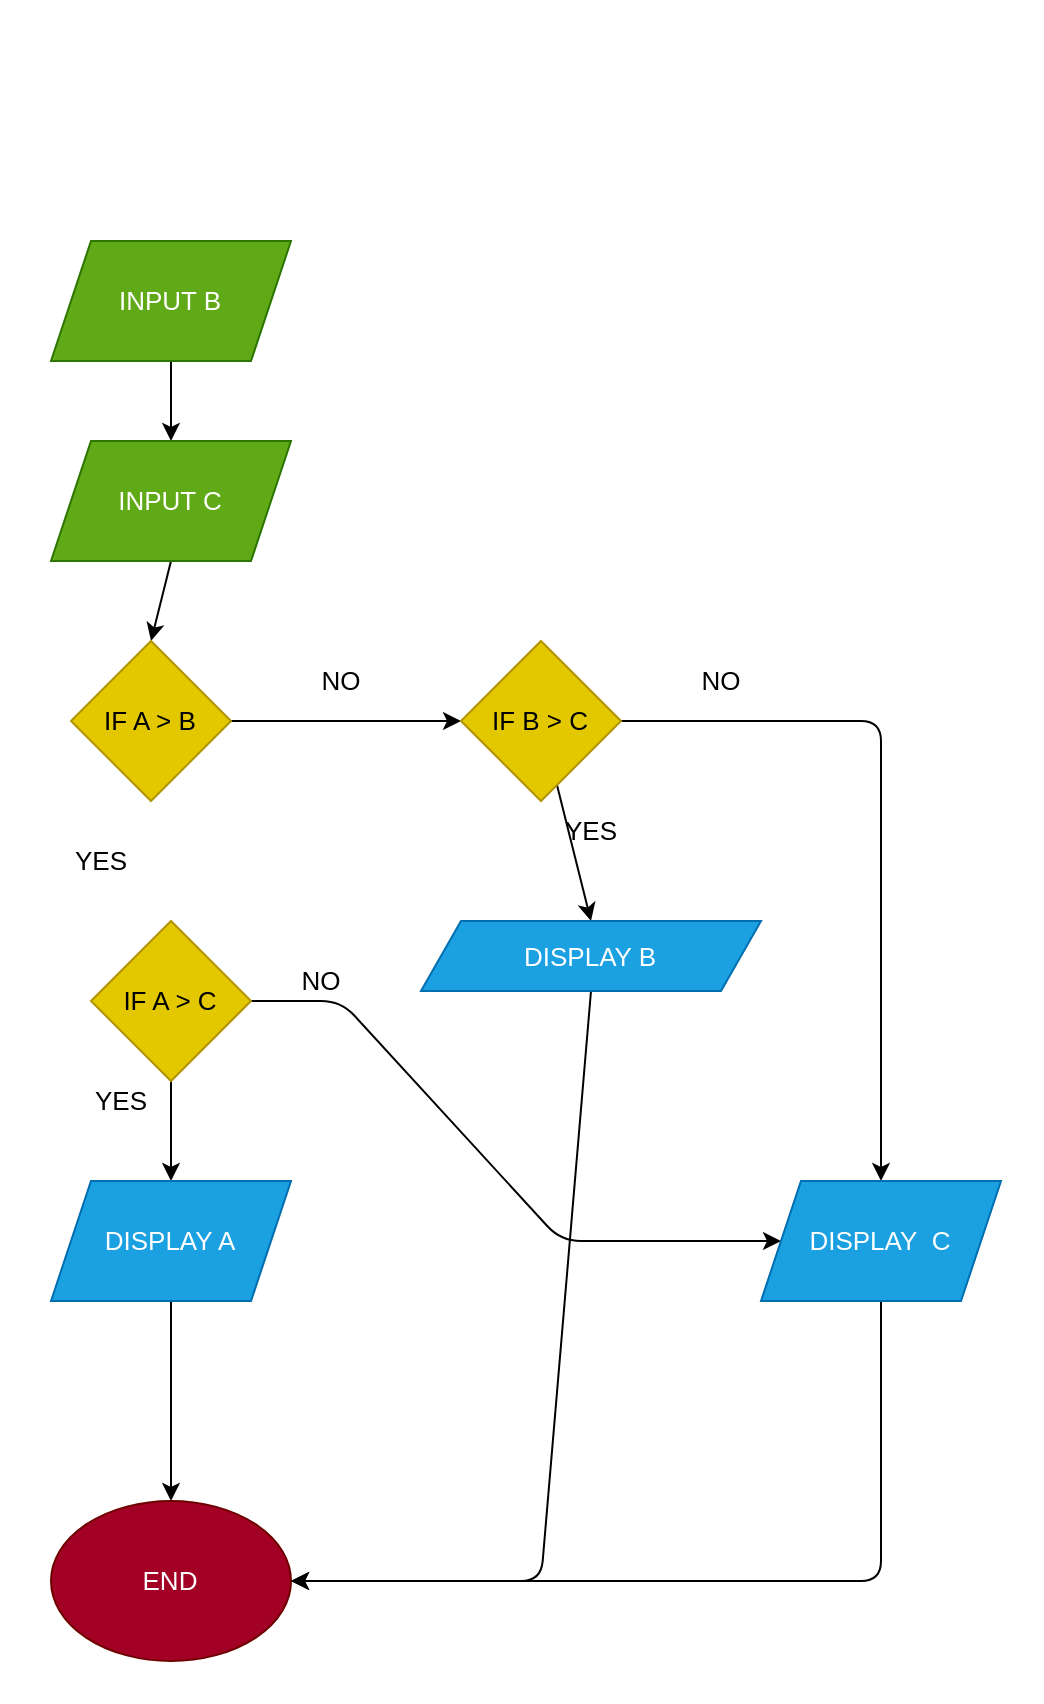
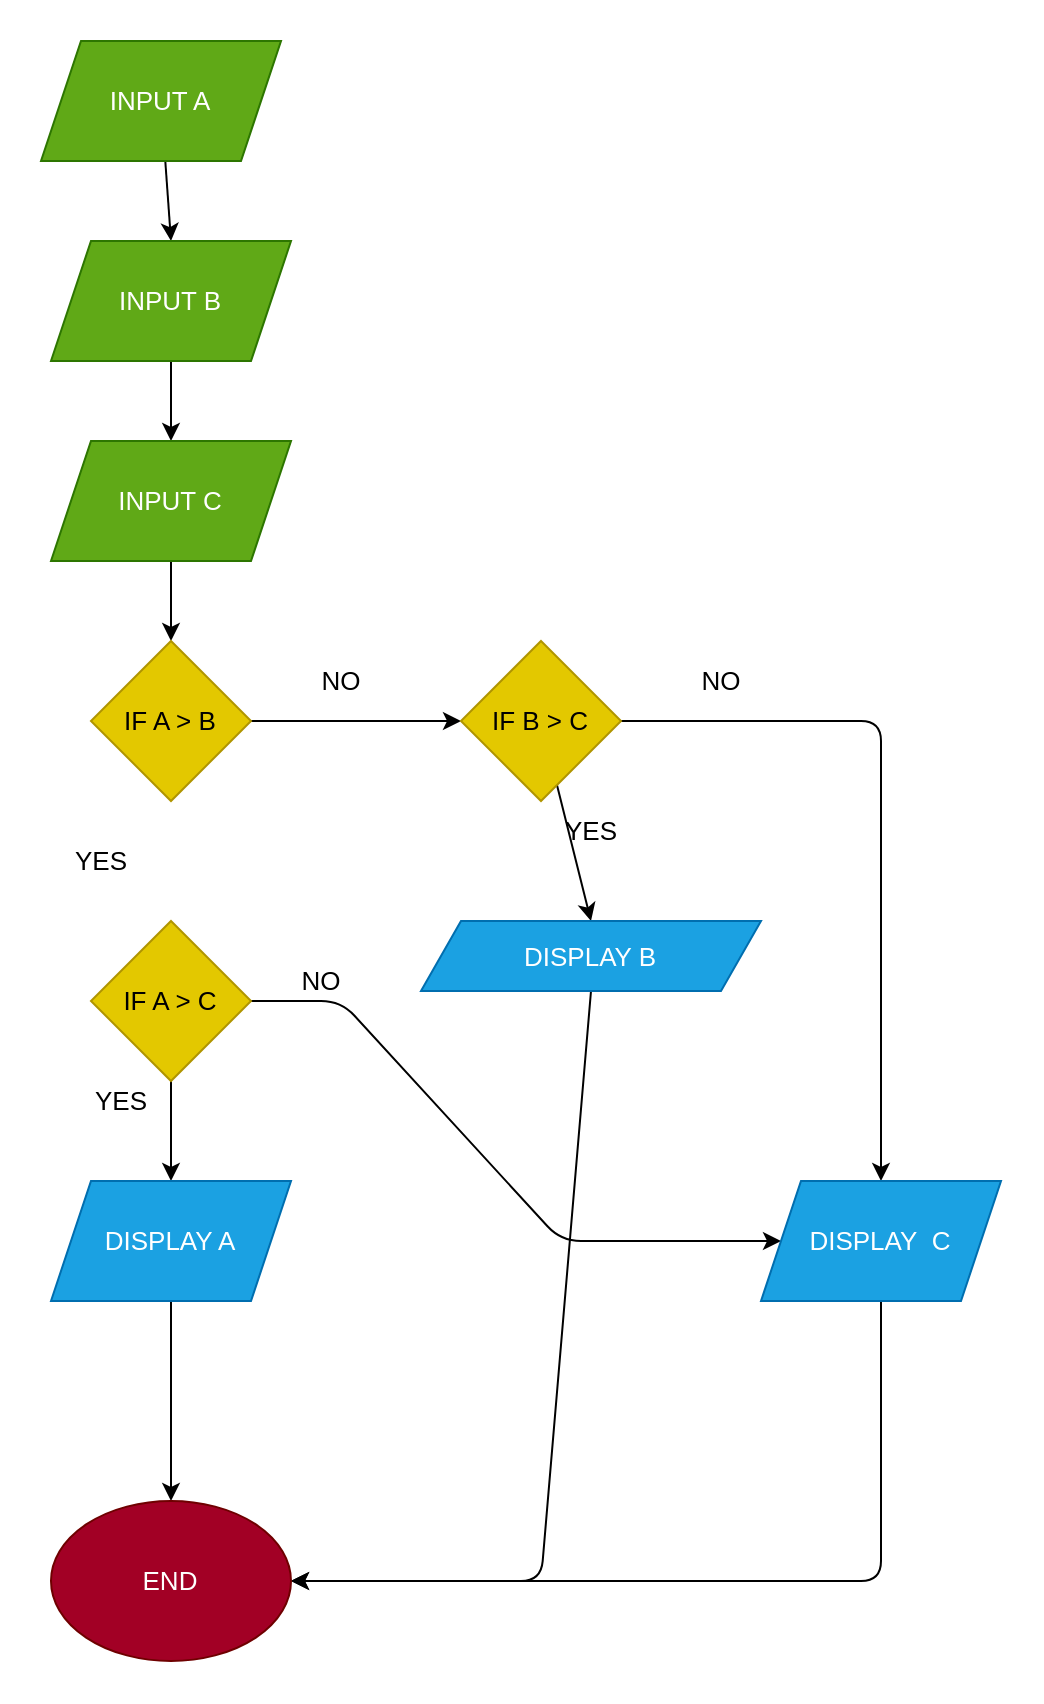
  <mxCell id="0" />
  <mxCell id="1" parent="0" />
+ <mxCell id="2" style="edgeStyle=none;html=1;entryX=0.5;entryY=0;entryDx=0;entryDy=0;fontSize=13;" edge="1" parent="1" source="3" target="5"><mxGeometry relative="1" as="geometry" /></mxCell>
+ <mxCell id="3" value="INPUT A" style="shape=parallelogram;perimeter=parallelogramPerimeter;whiteSpace=wrap;html=1;fixedSize=1;fontSize=13;fillColor=#60a917;fontColor=#ffffff;strokeColor=#2D7600;" vertex="1" parent="1"><mxGeometry x="20" y="20" width="120" height="60" as="geometry" /></mxCell>
  <mxCell id="4" style="edgeStyle=none;html=1;exitX=0.5;exitY=1;exitDx=0;exitDy=0;entryX=0.5;entryY=0;entryDx=0;entryDy=0;fontSize=13;" edge="1" parent="1" source="5" target="7"><mxGeometry relative="1" as="geometry" /></mxCell>
  <mxCell id="5" value="INPUT B" style="shape=parallelogram;perimeter=parallelogramPerimeter;whiteSpace=wrap;html=1;fixedSize=1;fontSize=13;fillColor=#60a917;fontColor=#ffffff;strokeColor=#2D7600;" vertex="1" parent="1"><mxGeometry x="25" y="120" width="120" height="60" as="geometry" /></mxCell>
  <mxCell id="6" style="edgeStyle=none;html=1;exitX=0.5;exitY=1;exitDx=0;exitDy=0;entryX=0.5;entryY=0;entryDx=0;entryDy=0;fontSize=13;" edge="1" parent="1" source="7" target="9"><mxGeometry relative="1" as="geometry" /></mxCell>
  <mxCell id="7" value="INPUT C" style="shape=parallelogram;perimeter=parallelogramPerimeter;whiteSpace=wrap;html=1;fixedSize=1;fontSize=13;fillColor=#60a917;fontColor=#ffffff;strokeColor=#2D7600;" vertex="1" parent="1"><mxGeometry x="25" y="220" width="120" height="60" as="geometry" /></mxCell>
  <mxCell id="8" style="edgeStyle=none;html=1;entryX=0;entryY=0.5;entryDx=0;entryDy=0;fontSize=13;" edge="1" parent="1" source="9" target="19"><mxGeometry relative="1" as="geometry" /></mxCell>
- <mxCell id="9" value="IF A &amp;gt; B" style="rhombus;whiteSpace=wrap;html=1;fontSize=13;fillColor=#e3c800;fontColor=#000000;strokeColor=#B09500;" vertex="1" parent="1"><mxGeometry x="35" y="320" width="80" height="80" as="geometry" /></mxCell>
+ <mxCell id="9" value="IF A &amp;gt; B" style="rhombus;whiteSpace=wrap;html=1;fontSize=13;fillColor=#e3c800;fontColor=#000000;strokeColor=#B09500;" vertex="1" parent="1"><mxGeometry x="45" y="320" width="80" height="80" as="geometry" /></mxCell>
  <mxCell id="10" style="edgeStyle=none;html=1;fontSize=13;" edge="1" parent="1" source="12" target="15"><mxGeometry relative="1" as="geometry" /></mxCell>
  <mxCell id="11" style="edgeStyle=none;html=1;entryX=0;entryY=0.5;entryDx=0;entryDy=0;exitX=1;exitY=0.5;exitDx=0;exitDy=0;fontSize=13;" edge="1" parent="1" source="12" target="24"><mxGeometry relative="1" as="geometry"><Array as="points"><mxPoint x="170" y="500" /><mxPoint x="280" y="620" /></Array></mxGeometry></mxCell>
  <mxCell id="12" value="IF A &amp;gt; C" style="rhombus;whiteSpace=wrap;html=1;fontSize=13;fillColor=#e3c800;fontColor=#000000;strokeColor=#B09500;" vertex="1" parent="1"><mxGeometry x="45" y="460" width="80" height="80" as="geometry" /></mxCell>
  <mxCell id="13" value="YES" style="text;html=1;align=center;verticalAlign=middle;resizable=0;points=[];autosize=1;strokeColor=none;fillColor=none;fontSize=13;" vertex="1" parent="1"><mxGeometry x="25" y="415" width="50" height="30" as="geometry" /></mxCell>
  <mxCell id="14" style="edgeStyle=none;html=1;entryX=0.5;entryY=0;entryDx=0;entryDy=0;fontSize=13;" edge="1" parent="1" source="15" target="27"><mxGeometry relative="1" as="geometry" /></mxCell>
  <mxCell id="15" value="DISPLAY A" style="shape=parallelogram;perimeter=parallelogramPerimeter;whiteSpace=wrap;html=1;fixedSize=1;fontSize=13;fillColor=#1ba1e2;fontColor=#ffffff;strokeColor=#006EAF;" vertex="1" parent="1"><mxGeometry x="25" y="590" width="120" height="60" as="geometry" /></mxCell>
  <mxCell id="16" value="YES" style="text;html=1;align=center;verticalAlign=middle;resizable=0;points=[];autosize=1;strokeColor=none;fillColor=none;fontSize=13;" vertex="1" parent="1"><mxGeometry x="35" y="535" width="50" height="30" as="geometry" /></mxCell>
  <mxCell id="17" style="edgeStyle=none;html=1;entryX=0.5;entryY=0;entryDx=0;entryDy=0;fontSize=13;" edge="1" parent="1" source="19" target="22"><mxGeometry relative="1" as="geometry" /></mxCell>
  <mxCell id="18" style="edgeStyle=none;html=1;exitX=1;exitY=0.5;exitDx=0;exitDy=0;entryX=0.5;entryY=0;entryDx=0;entryDy=0;fontSize=13;" edge="1" parent="1" source="19" target="24"><mxGeometry relative="1" as="geometry"><Array as="points"><mxPoint x="440" y="360" /></Array></mxGeometry></mxCell>
  <mxCell id="19" value="IF B &amp;gt; C" style="rhombus;whiteSpace=wrap;html=1;fontSize=13;fillColor=#e3c800;fontColor=#000000;strokeColor=#B09500;" vertex="1" parent="1"><mxGeometry x="230" y="320" width="80" height="80" as="geometry" /></mxCell>
  <mxCell id="20" value="NO" style="text;html=1;align=center;verticalAlign=middle;resizable=0;points=[];autosize=1;strokeColor=none;fillColor=none;fontSize=13;" vertex="1" parent="1"><mxGeometry x="150" y="325" width="40" height="30" as="geometry" /></mxCell>
  <mxCell id="21" style="edgeStyle=none;html=1;exitX=0.5;exitY=1;exitDx=0;exitDy=0;entryX=1;entryY=0.5;entryDx=0;entryDy=0;fontSize=13;" edge="1" parent="1" source="22" target="27"><mxGeometry relative="1" as="geometry"><Array as="points"><mxPoint x="270" y="790" /></Array></mxGeometry></mxCell>
  <mxCell id="22" value="DISPLAY B" style="shape=parallelogram;perimeter=parallelogramPerimeter;whiteSpace=wrap;html=1;fixedSize=1;fontSize=13;fillColor=#1ba1e2;fontColor=#ffffff;strokeColor=#006EAF;" vertex="1" parent="1"><mxGeometry x="210" y="460" width="170" height="35" as="geometry" /></mxCell>
  <mxCell id="23" style="edgeStyle=none;html=1;exitX=0.5;exitY=1;exitDx=0;exitDy=0;entryX=1;entryY=0.5;entryDx=0;entryDy=0;fontSize=13;" edge="1" parent="1" source="24" target="27"><mxGeometry relative="1" as="geometry"><Array as="points"><mxPoint x="440" y="790" /></Array></mxGeometry></mxCell>
  <mxCell id="24" value="DISPLAY&amp;nbsp; C" style="shape=parallelogram;perimeter=parallelogramPerimeter;whiteSpace=wrap;html=1;fixedSize=1;fontSize=13;fillColor=#1ba1e2;fontColor=#ffffff;strokeColor=#006EAF;" vertex="1" parent="1"><mxGeometry x="380" y="590" width="120" height="60" as="geometry" /></mxCell>
  <mxCell id="25" value="YES" style="text;html=1;align=center;verticalAlign=middle;resizable=0;points=[];autosize=1;strokeColor=none;fillColor=none;fontSize=13;" vertex="1" parent="1"><mxGeometry x="270" y="400" width="50" height="30" as="geometry" /></mxCell>
  <mxCell id="26" value="NO" style="text;html=1;align=center;verticalAlign=middle;resizable=0;points=[];autosize=1;strokeColor=none;fillColor=none;fontSize=13;" vertex="1" parent="1"><mxGeometry x="340" y="325" width="40" height="30" as="geometry" /></mxCell>
  <mxCell id="27" value="END" style="ellipse;whiteSpace=wrap;html=1;fontSize=13;fillColor=#a20025;fontColor=#ffffff;strokeColor=#6F0000;" vertex="1" parent="1"><mxGeometry x="25" y="750" width="120" height="80" as="geometry" /></mxCell>
  <mxCell id="28" value="NO" style="text;html=1;align=center;verticalAlign=middle;resizable=0;points=[];autosize=1;strokeColor=none;fillColor=none;fontSize=13;" vertex="1" parent="1"><mxGeometry x="140" y="475" width="40" height="30" as="geometry" /></mxCell>
